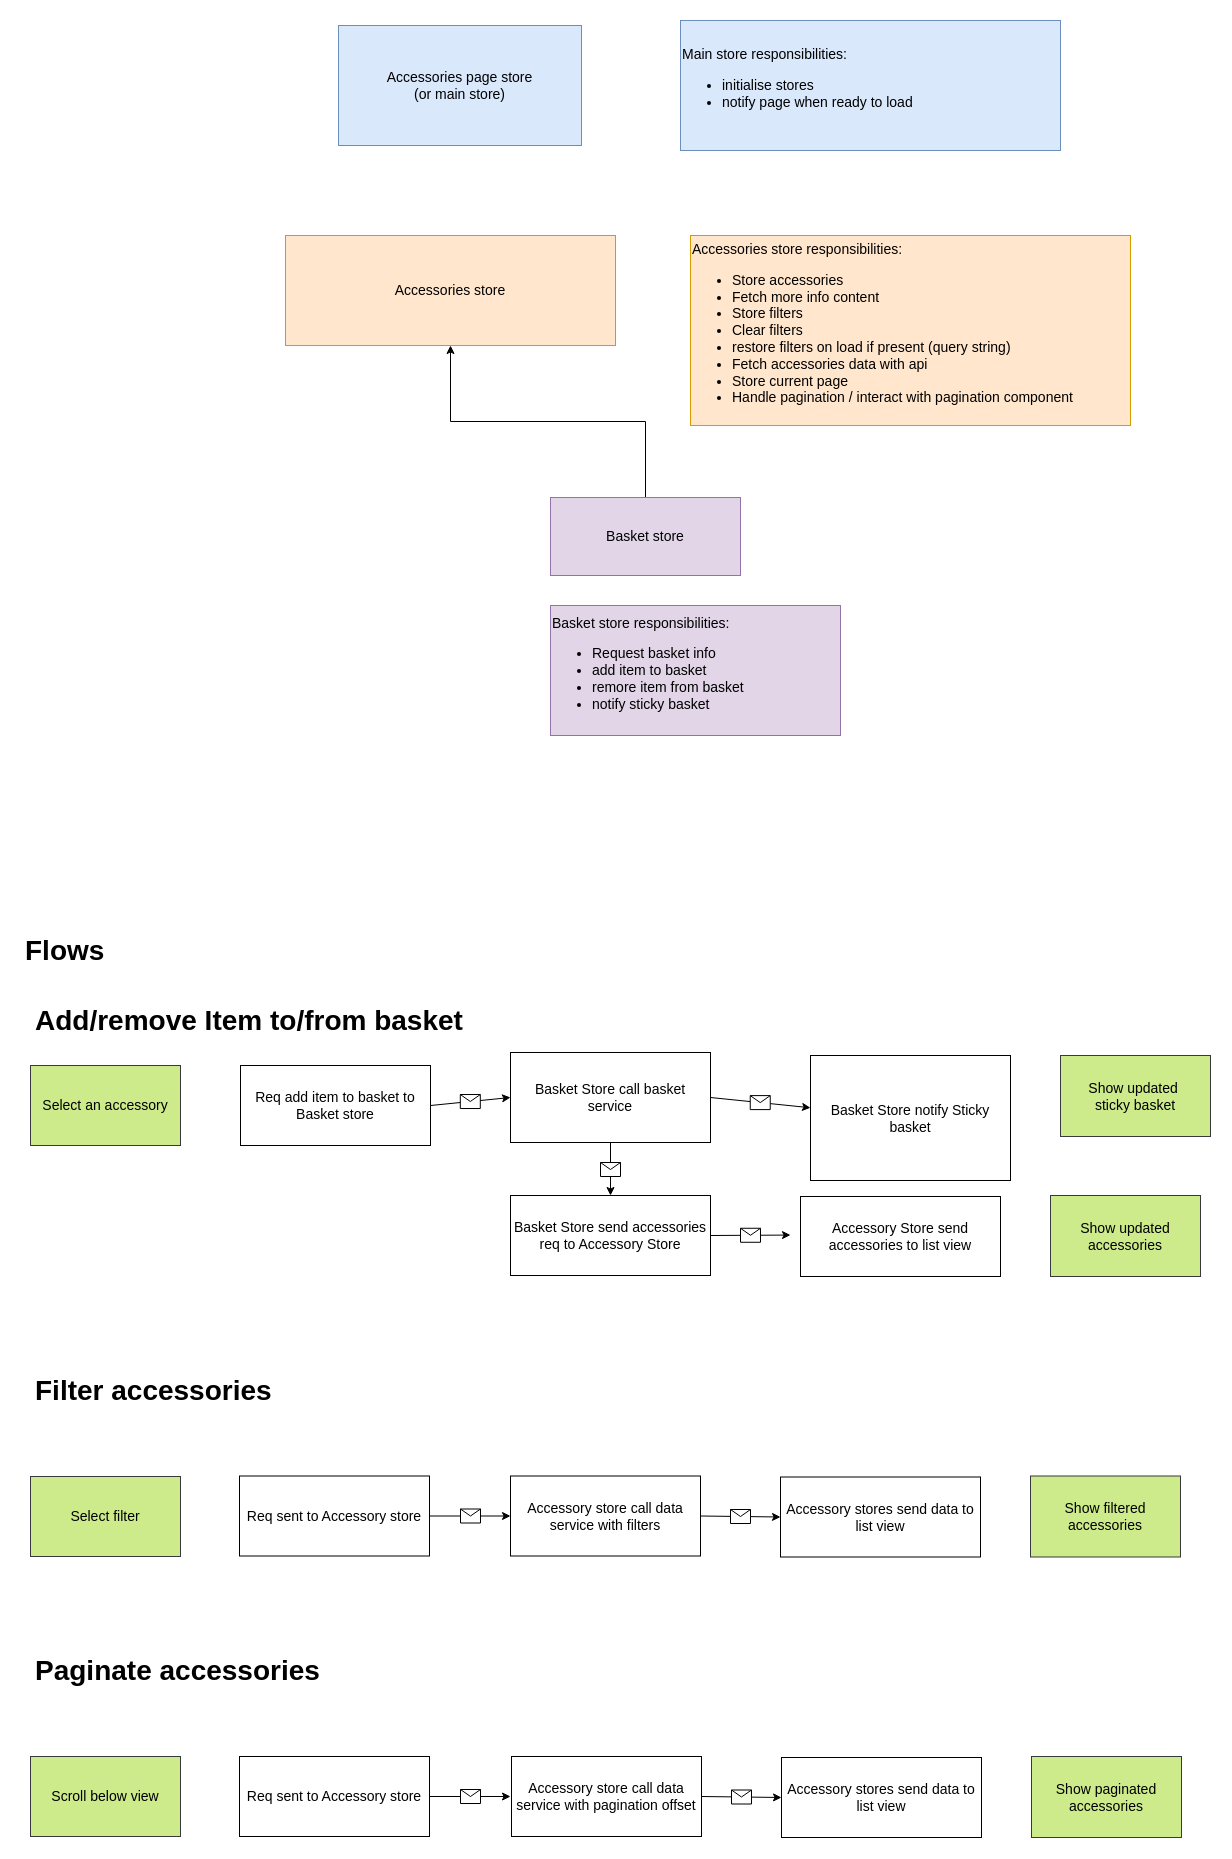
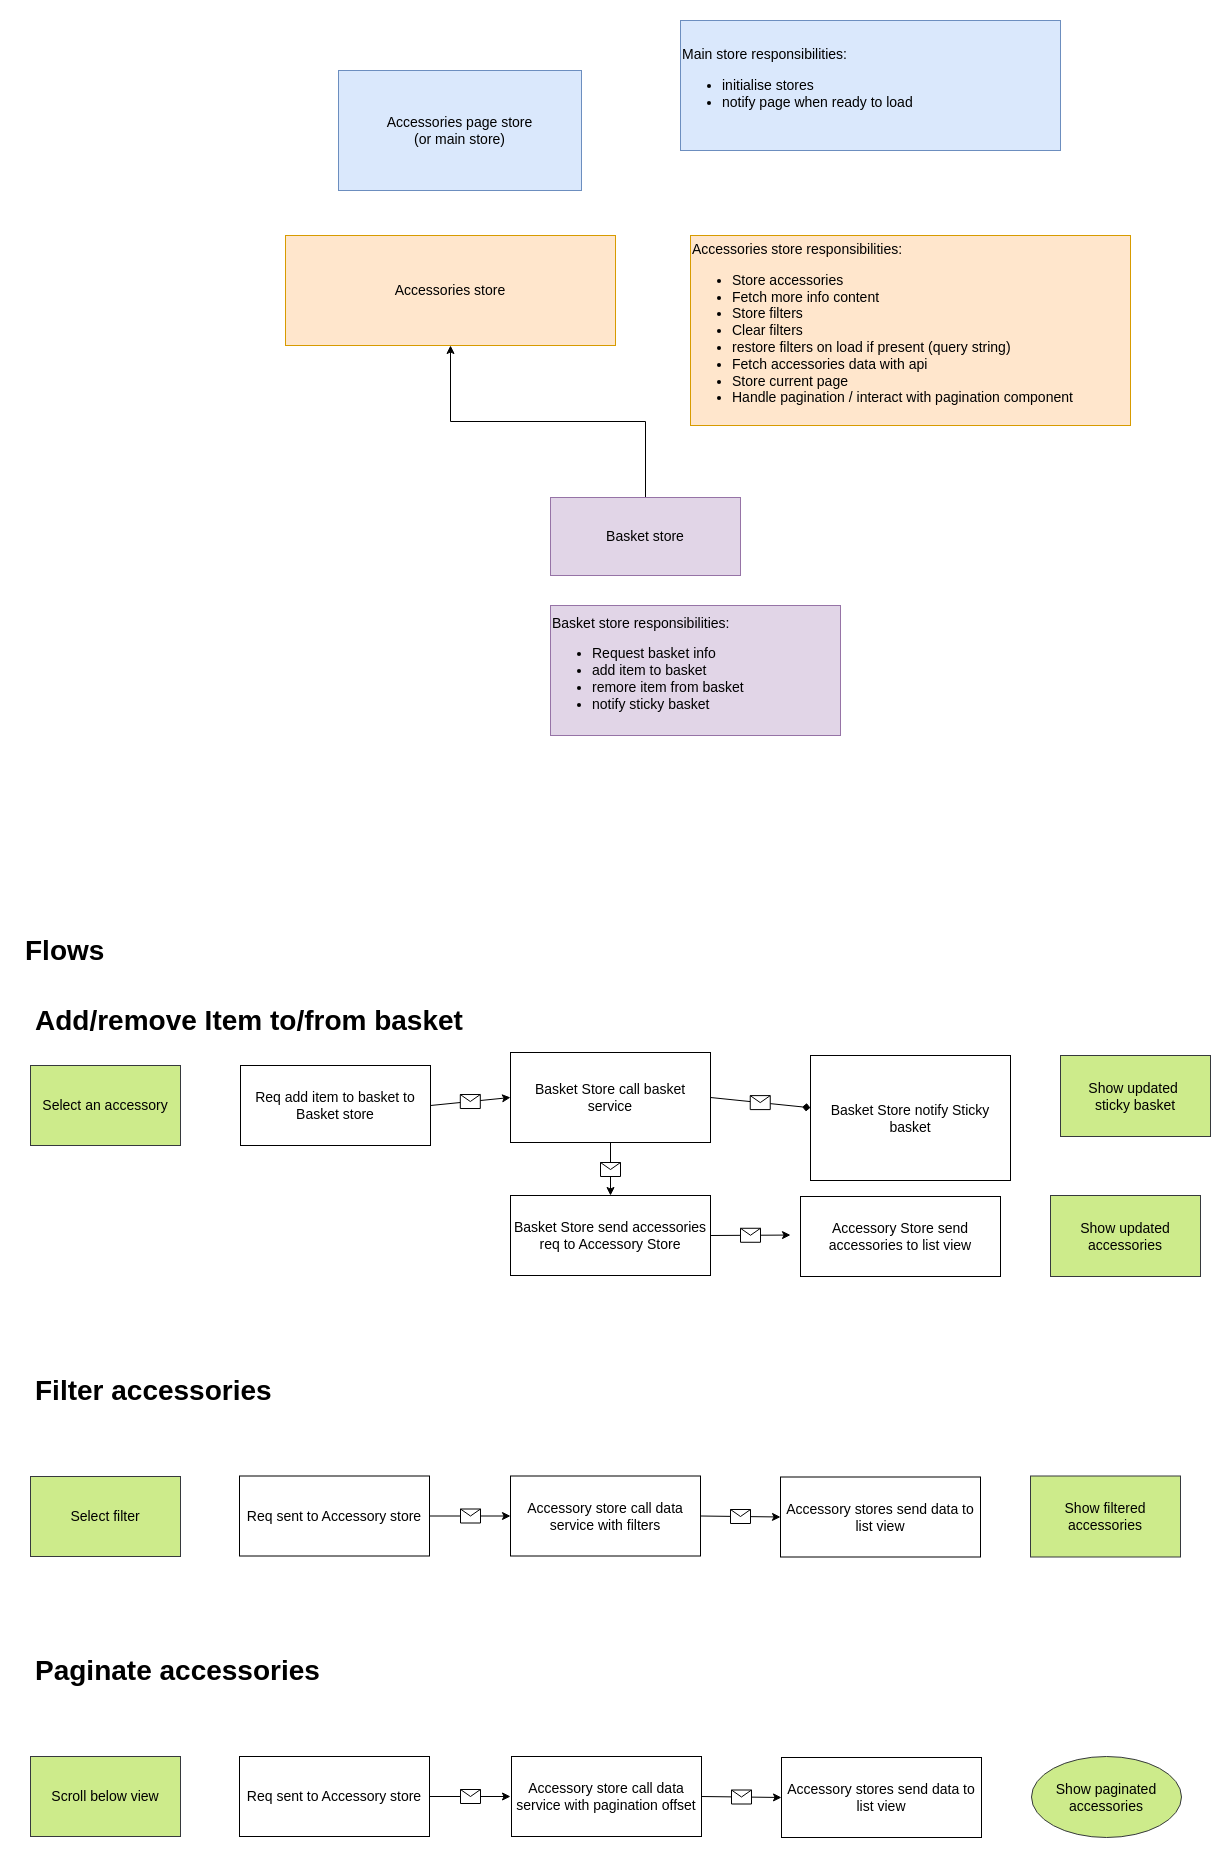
  <mxCell id="0" />
  <mxCell id="1" parent="0" />
  <mxCell id="2" value="Accessories store" style="rounded=0;whiteSpace=wrap;html=1;fillColor=#ffe6cc;strokeColor=#d79b00;fontSize=14;" parent="1" vertex="1"><mxGeometry x="285" y="235" width="330" height="110" as="geometry" /></mxCell>
  <mxCell id="3" value="&lt;div&gt;&lt;span style=&quot;font-size: 14px&quot;&gt;Accessories store responsibilities:&lt;/span&gt;&lt;/div&gt;&lt;ul style=&quot;font-size: 14px&quot;&gt;&lt;li&gt;Store accessories&lt;/li&gt;&lt;li&gt;Fetch more info content&lt;/li&gt;&lt;li&gt;Store filters&lt;/li&gt;&lt;li&gt;Clear filters&lt;/li&gt;&lt;li&gt;restore filters on load if present (query string)&lt;/li&gt;&lt;li&gt;Fetch accessories data with api&lt;/li&gt;&lt;li&gt;Store current page&lt;/li&gt;&lt;li&gt;Handle pagination / interact with pagination component&lt;/li&gt;&lt;/ul&gt;" style="text;html=1;strokeColor=#d79b00;fillColor=#ffe6cc;align=left;verticalAlign=middle;whiteSpace=wrap;rounded=0;" parent="1" vertex="1"><mxGeometry x="690" y="235" width="440" height="190" as="geometry" /></mxCell>
- <mxCell id="4" value="Accessories page store &lt;br style=&quot;font-size: 14px;&quot;&gt;(or main store)" style="rounded=0;whiteSpace=wrap;html=1;fillColor=#dae8fc;strokeColor=#6c8ebf;fontSize=14;" parent="1" vertex="1"><mxGeometry x="338" y="25" width="243" height="120" as="geometry" /></mxCell>
+ <mxCell id="4" value="Accessories page store &lt;br style=&quot;font-size: 14px;&quot;&gt;(or main store)" style="rounded=0;whiteSpace=wrap;html=1;fillColor=#dae8fc;strokeColor=#6c8ebf;fontSize=14;" parent="1" vertex="1"><mxGeometry x="338" y="70" width="243" height="120" as="geometry" /></mxCell>
  <mxCell id="5" style="edgeStyle=orthogonalEdgeStyle;rounded=0;orthogonalLoop=1;jettySize=auto;html=1;" edge="1" parent="1" source="6" target="2"><mxGeometry relative="1" as="geometry" /></mxCell>
  <mxCell id="6" value="Basket store" style="rounded=0;whiteSpace=wrap;html=1;fillColor=#e1d5e7;strokeColor=#9673a6;fontSize=14;" parent="1" vertex="1"><mxGeometry x="550" y="497" width="190" height="78" as="geometry" /></mxCell>
  <mxCell id="7" value="Main store responsibilities:&lt;br&gt;&lt;ul&gt;&lt;li&gt;initialise stores&lt;/li&gt;&lt;li&gt;notify page when ready to load&lt;/li&gt;&lt;/ul&gt;" style="text;html=1;strokeColor=#6c8ebf;fillColor=#dae8fc;align=left;verticalAlign=middle;whiteSpace=wrap;rounded=0;fontSize=14;" parent="1" vertex="1"><mxGeometry x="680" y="20" width="380" height="130" as="geometry" /></mxCell>
  <mxCell id="8" value="Req add item to basket to Basket store" style="rounded=0;whiteSpace=wrap;html=1;fontSize=14;align=center;" parent="1" vertex="1"><mxGeometry x="240" y="1065" width="190" height="80" as="geometry" /></mxCell>
  <mxCell id="9" value="&lt;h1&gt;Add/remove Item to/from basket&lt;/h1&gt;" style="text;html=1;strokeColor=none;fillColor=none;spacing=5;spacingTop=-20;whiteSpace=wrap;overflow=hidden;rounded=0;fontSize=14;align=left;" parent="1" vertex="1"><mxGeometry x="30" y="995" width="500" height="50" as="geometry" /></mxCell>
  <mxCell id="10" value="&lt;h1&gt;Flows&lt;/h1&gt;" style="text;html=1;strokeColor=none;fillColor=none;spacing=5;spacingTop=-20;whiteSpace=wrap;overflow=hidden;rounded=0;fontSize=14;align=left;" parent="1" vertex="1"><mxGeometry x="20" y="925" width="395" height="50" as="geometry" /></mxCell>
  <mxCell id="11" value="Basket Store send accessories req to Accessory Store" style="rounded=0;whiteSpace=wrap;html=1;fontSize=14;align=center;" parent="1" vertex="1"><mxGeometry x="510" y="1195" width="200" height="80" as="geometry" /></mxCell>
  <mxCell id="12" value="" style="endArrow=classic;html=1;fontSize=14;" parent="1" source="38" target="11" edge="1"><mxGeometry relative="1" as="geometry"><mxPoint x="430" y="1205" as="sourcePoint" /><mxPoint x="514" y="1205" as="targetPoint" /></mxGeometry></mxCell>
  <mxCell id="13" value="" style="shape=message;html=1;outlineConnect=0;" parent="12" vertex="1"><mxGeometry width="20" height="14" relative="1" as="geometry"><mxPoint x="-10" y="-7" as="offset" /></mxGeometry></mxCell>
  <mxCell id="14" value="" style="endArrow=classic;html=1;fontSize=14;exitX=1;exitY=0.5;exitDx=0;exitDy=0;" parent="1" source="11" edge="1"><mxGeometry relative="1" as="geometry"><mxPoint x="770" y="935" as="sourcePoint" /><mxPoint x="790" y="1234.556" as="targetPoint" /></mxGeometry></mxCell>
  <mxCell id="15" value="" style="shape=message;html=1;outlineConnect=0;" parent="14" vertex="1"><mxGeometry width="20" height="14" relative="1" as="geometry"><mxPoint x="-10" y="-7" as="offset" /></mxGeometry></mxCell>
  <mxCell id="16" value="Accessory Store send accessories to list view" style="rounded=0;whiteSpace=wrap;html=1;fontSize=14;align=center;" parent="1" vertex="1"><mxGeometry x="800" y="1196" width="200" height="80" as="geometry" /></mxCell>
  <mxCell id="17" value="&lt;div&gt;&lt;span style=&quot;font-size: 14px&quot;&gt;Basket store responsibilities:&lt;/span&gt;&lt;/div&gt;&lt;ul style=&quot;font-size: 14px&quot;&gt;&lt;li&gt;Request basket info&lt;/li&gt;&lt;li&gt;add item to basket&lt;/li&gt;&lt;li&gt;remore item from basket&lt;/li&gt;&lt;li&gt;notify sticky basket&lt;/li&gt;&lt;/ul&gt;" style="text;html=1;strokeColor=#9673a6;fillColor=#e1d5e7;align=left;verticalAlign=middle;whiteSpace=wrap;rounded=0;" parent="1" vertex="1"><mxGeometry x="550" y="605" width="290" height="130" as="geometry" /></mxCell>
  <mxCell id="18" value="Basket Store notify Sticky basket" style="rounded=0;whiteSpace=wrap;html=1;fontSize=14;align=center;" parent="1" vertex="1"><mxGeometry x="810" y="1055" width="200" height="125" as="geometry" /></mxCell>
- <mxCell id="19" value="" style="endArrow=classic;html=1;fontSize=14;exitX=1;exitY=0.5;exitDx=0;exitDy=0;" parent="1" source="38" target="18" edge="1"><mxGeometry relative="1" as="geometry"><mxPoint x="374" y="1025" as="sourcePoint" /><mxPoint x="870" y="775" as="targetPoint" /></mxGeometry></mxCell>
+ <mxCell id="19" value="" style="endArrow=diamond;html=1;fontSize=14;exitX=1;exitY=0.5;exitDx=0;exitDy=0;" parent="1" source="38" target="18" edge="1"><mxGeometry relative="1" as="geometry"><mxPoint x="374" y="1025" as="sourcePoint" /><mxPoint x="870" y="775" as="targetPoint" /></mxGeometry></mxCell>
  <mxCell id="20" value="" style="shape=message;html=1;outlineConnect=0;" parent="19" vertex="1"><mxGeometry width="20" height="14" relative="1" as="geometry"><mxPoint x="-10" y="-7" as="offset" /></mxGeometry></mxCell>
  <mxCell id="21" value="Show updated accessories" style="rounded=0;whiteSpace=wrap;html=1;fontSize=14;align=center;fillColor=#cdeb8b;strokeColor=#36393d;" parent="1" vertex="1"><mxGeometry x="1050" y="1195" width="150" height="81" as="geometry" /></mxCell>
  <mxCell id="22" value="Show updated&amp;nbsp;&lt;br&gt;sticky basket" style="rounded=0;whiteSpace=wrap;html=1;fontSize=14;align=center;fillColor=#cdeb8b;strokeColor=#36393d;" parent="1" vertex="1"><mxGeometry x="1060" y="1055" width="150" height="81" as="geometry" /></mxCell>
  <mxCell id="23" value="Select an accessory" style="rounded=0;whiteSpace=wrap;html=1;fontSize=14;align=center;fillColor=#cdeb8b;strokeColor=#36393d;" parent="1" vertex="1"><mxGeometry x="30" y="1065" width="150" height="80" as="geometry" /></mxCell>
  <mxCell id="24" value="Accessory store call data service with filters" style="rounded=0;whiteSpace=wrap;html=1;fontSize=14;align=center;" parent="1" vertex="1"><mxGeometry x="510" y="1475.5" width="190" height="80" as="geometry" /></mxCell>
  <mxCell id="25" value="Accessory stores send data to list view" style="rounded=0;whiteSpace=wrap;html=1;fontSize=14;align=center;" parent="1" vertex="1"><mxGeometry x="780" y="1476.5" width="200" height="80" as="geometry" /></mxCell>
  <mxCell id="26" value="" style="endArrow=classic;html=1;fontSize=14;exitX=1;exitY=0.5;exitDx=0;exitDy=0;entryX=0;entryY=0.5;entryDx=0;entryDy=0;" parent="1" target="25" edge="1"><mxGeometry relative="1" as="geometry"><mxPoint x="700" y="1515.5" as="sourcePoint" /><mxPoint x="580" y="1206.5" as="targetPoint" /></mxGeometry></mxCell>
  <mxCell id="27" value="" style="shape=message;html=1;outlineConnect=0;" parent="26" vertex="1"><mxGeometry width="20" height="14" relative="1" as="geometry"><mxPoint x="-10" y="-7" as="offset" /></mxGeometry></mxCell>
  <mxCell id="28" value="Show filtered accessories" style="rounded=0;whiteSpace=wrap;html=1;fontSize=14;align=center;fillColor=#cdeb8b;strokeColor=#36393d;" parent="1" vertex="1"><mxGeometry x="1030" y="1475.5" width="150" height="81" as="geometry" /></mxCell>
  <mxCell id="29" value="Select filter" style="rounded=0;whiteSpace=wrap;html=1;fontSize=14;align=center;fillColor=#cdeb8b;strokeColor=#36393d;" parent="1" vertex="1"><mxGeometry x="30" y="1476" width="150" height="80" as="geometry" /></mxCell>
  <mxCell id="30" value="&lt;h1&gt;Filter accessories&lt;/h1&gt;" style="text;html=1;strokeColor=none;fillColor=none;spacing=5;spacingTop=-20;whiteSpace=wrap;overflow=hidden;rounded=0;fontSize=14;align=left;" parent="1" vertex="1"><mxGeometry x="30" y="1365" width="395" height="50" as="geometry" /></mxCell>
  <mxCell id="31" value="Accessory store call data service with pagination offset" style="rounded=0;whiteSpace=wrap;html=1;fontSize=14;align=center;" parent="1" vertex="1"><mxGeometry x="511" y="1756" width="190" height="80" as="geometry" /></mxCell>
  <mxCell id="32" value="Accessory stores send data to list view" style="rounded=0;whiteSpace=wrap;html=1;fontSize=14;align=center;" parent="1" vertex="1"><mxGeometry x="781" y="1757" width="200" height="80" as="geometry" /></mxCell>
  <mxCell id="33" value="" style="endArrow=classic;html=1;fontSize=14;exitX=1;exitY=0.5;exitDx=0;exitDy=0;entryX=0;entryY=0.5;entryDx=0;entryDy=0;" parent="1" target="32" edge="1"><mxGeometry relative="1" as="geometry"><mxPoint x="701" y="1796" as="sourcePoint" /><mxPoint x="581" y="1487" as="targetPoint" /></mxGeometry></mxCell>
  <mxCell id="34" value="" style="shape=message;html=1;outlineConnect=0;" parent="33" vertex="1"><mxGeometry width="20" height="14" relative="1" as="geometry"><mxPoint x="-10" y="-7" as="offset" /></mxGeometry></mxCell>
- <mxCell id="35" value="Show paginated accessories" style="rounded=0;whiteSpace=wrap;html=1;fontSize=14;align=center;fillColor=#cdeb8b;strokeColor=#36393d;" parent="1" vertex="1"><mxGeometry x="1031" y="1756" width="150" height="81" as="geometry" /></mxCell>
+ <mxCell id="35" value="Show paginated accessories" style="ellipse;whiteSpace=wrap;html=1;fontSize=14;align=center;fillColor=#cdeb8b;strokeColor=#36393d;" parent="1" vertex="1"><mxGeometry x="1031" y="1756" width="150" height="81" as="geometry" /></mxCell>
  <mxCell id="36" value="Scroll below view" style="rounded=0;whiteSpace=wrap;html=1;fontSize=14;align=center;fillColor=#cdeb8b;strokeColor=#36393d;" parent="1" vertex="1"><mxGeometry x="30" y="1756" width="150" height="80" as="geometry" /></mxCell>
  <mxCell id="37" value="&lt;h1&gt;Paginate accessories&lt;/h1&gt;" style="text;html=1;strokeColor=none;fillColor=none;spacing=5;spacingTop=-20;whiteSpace=wrap;overflow=hidden;rounded=0;fontSize=14;align=left;" parent="1" vertex="1"><mxGeometry x="30" y="1645" width="395" height="50" as="geometry" /></mxCell>
  <mxCell id="38" value="Basket Store call basket service" style="rounded=0;whiteSpace=wrap;html=1;fontSize=14;align=center;" parent="1" vertex="1"><mxGeometry x="510" y="1052" width="200" height="90" as="geometry" /></mxCell>
  <mxCell id="39" value="" style="endArrow=classic;html=1;exitX=1;exitY=0.5;exitDx=0;exitDy=0;entryX=0;entryY=0.5;entryDx=0;entryDy=0;" parent="1" source="8" target="38" edge="1"><mxGeometry relative="1" as="geometry"><mxPoint x="430" y="1025" as="sourcePoint" /><mxPoint x="830" y="985" as="targetPoint" /></mxGeometry></mxCell>
  <mxCell id="40" value="" style="shape=message;html=1;outlineConnect=0;" parent="39" vertex="1"><mxGeometry width="20" height="14" relative="1" as="geometry"><mxPoint x="-10" y="-7" as="offset" /></mxGeometry></mxCell>
  <mxCell id="41" value="Req sent to Accessory store" style="rounded=0;whiteSpace=wrap;html=1;fontSize=14;align=center;" parent="1" vertex="1"><mxGeometry x="239" y="1475.5" width="190" height="80" as="geometry" /></mxCell>
  <mxCell id="42" value="" style="endArrow=classic;html=1;exitX=1;exitY=0.5;exitDx=0;exitDy=0;entryX=0;entryY=0.5;entryDx=0;entryDy=0;" parent="1" source="41" target="24" edge="1"><mxGeometry relative="1" as="geometry"><mxPoint x="730" y="1375" as="sourcePoint" /><mxPoint x="830" y="1375" as="targetPoint" /></mxGeometry></mxCell>
  <mxCell id="43" value="" style="shape=message;html=1;outlineConnect=0;" parent="42" vertex="1"><mxGeometry width="20" height="14" relative="1" as="geometry"><mxPoint x="-10" y="-7" as="offset" /></mxGeometry></mxCell>
  <mxCell id="44" value="Req sent to Accessory store" style="rounded=0;whiteSpace=wrap;html=1;fontSize=14;align=center;" parent="1" vertex="1"><mxGeometry x="239" y="1756" width="190" height="80" as="geometry" /></mxCell>
  <mxCell id="45" value="" style="endArrow=classic;html=1;exitX=1;exitY=0.5;exitDx=0;exitDy=0;entryX=0;entryY=0.5;entryDx=0;entryDy=0;" parent="1" source="44" edge="1"><mxGeometry relative="1" as="geometry"><mxPoint x="730" y="1655.5" as="sourcePoint" /><mxPoint x="510" y="1796" as="targetPoint" /></mxGeometry></mxCell>
  <mxCell id="46" value="" style="shape=message;html=1;outlineConnect=0;" parent="45" vertex="1"><mxGeometry width="20" height="14" relative="1" as="geometry"><mxPoint x="-10" y="-7" as="offset" /></mxGeometry></mxCell>
